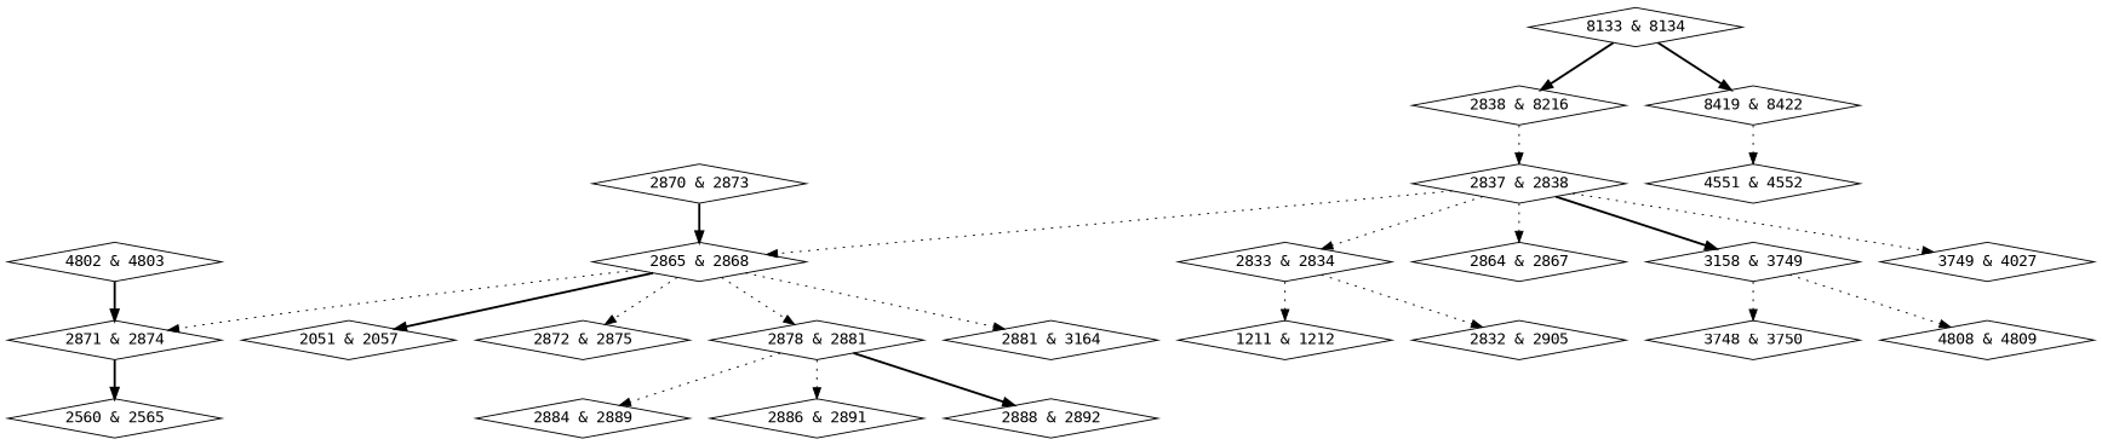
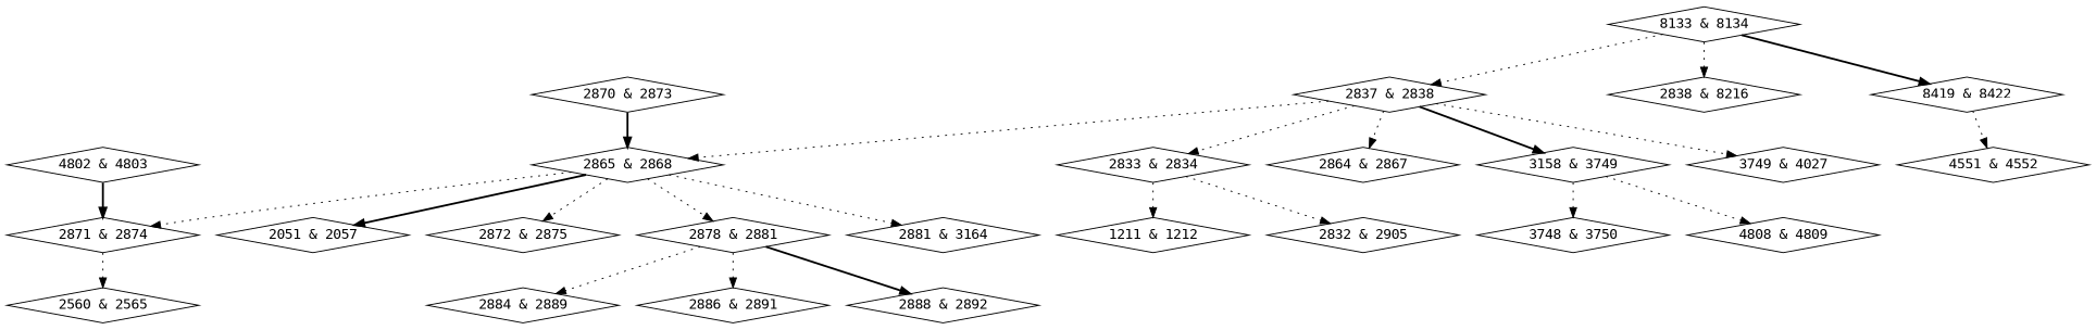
  digraph {
    fontname="DejaVu Sans Mono"
    node [fontname="DejaVu Sans Mono" shape=diamond]
    edge [fontname="DejaVu Sans Mono" style=dotted]
    n1 [label="1211 & 1212"]
    n2 [label="2051 & 2057"]
    n3 [label="2560 & 2565"]
    n4 [label="2832 & 2905"]
    n5 [label="2833 & 2834"]
    n6 [label="2837 & 2838"]
    n7 [label="2864 & 2867"]
    n8 [label="2865 & 2868"]
    n9 [label="3158 & 3749"]
    n10 [label="3749 & 4027"]
    n11 [label="2871 & 2874"]
    n12 [label="2872 & 2875"]
    n13 [label="2878 & 2881"]
    n14 [label="2881 & 3164"]
    n15 [label="3748 & 3750"]
    n16 [label="4808 & 4809"]
    n17 [label="2838 & 8216"]
    n18 [label="2870 & 2873"]
    n19 [label="2884 & 2889"]
    n20 [label="2886 & 2891"]
    n21 [label="2888 & 2892"]
    n22 [label="4802 & 4803"]
    n23 [label="4551 & 4552"]
    n24 [label="8133 & 8134"]
    n25 [label="8419 & 8422"]
    n5 -> n1
    n5 -> n4
    n6 -> n5
    n6 -> n7
    n6 -> n8
    n6 -> n9 [style=bold]
    n6 -> n10
    n8 -> n2 [style=bold]
    n8 -> n11
    n8 -> n12
    n8 -> n13
    n8 -> n14
    n9 -> n15
    n9 -> n16
-   n11 -> n3 [style=bold]
+   n11 -> n3
    n13 -> n19
    n13 -> n20
    n13 -> n21 [style=bold]
    n18 -> n8 [style=bold]
    n22 -> n11 [style=bold]
-   n17 -> n6
-   n24 -> n17 [style=bold]
+   n24 -> n6
+   n24 -> n17
    n24 -> n25 [style=bold]
    n25 -> n23
  }
